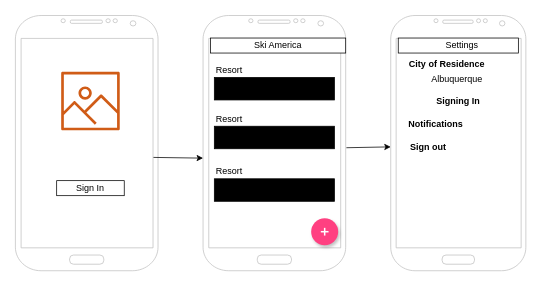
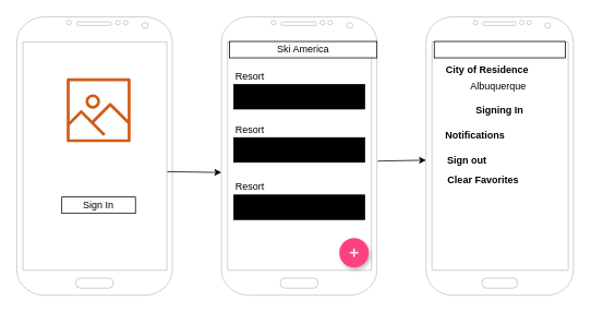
  <mxCell id="0" />
  <mxCell id="1" parent="0" />
  <mxCell id="2" value="" style="verticalLabelPosition=bottom;verticalAlign=top;html=1;shadow=0;dashed=0;strokeWidth=1;shape=mxgraph.android.phone2;fillColor=#ffffff;strokeColor=#c0c0c0;" parent="1" vertex="1"><mxGeometry width="190" height="340" as="geometry" x="20" y="20" /></mxCell>
  <mxCell id="3" value="" style="verticalLabelPosition=bottom;verticalAlign=top;html=1;shadow=0;dashed=0;strokeWidth=1;shape=mxgraph.android.phone2;fillColor=#ffffff;strokeColor=#c0c0c0;" parent="1" vertex="1"><mxGeometry x="270" width="190" height="340" as="geometry" y="20" /></mxCell>
  <mxCell id="4" value="" style="verticalLabelPosition=bottom;verticalAlign=top;html=1;shadow=0;dashed=0;strokeWidth=1;shape=mxgraph.android.phone2;fillColor=#ffffff;strokeColor=#c0c0c0;" parent="1" vertex="1"><mxGeometry x="520" width="180" height="340" as="geometry" y="20" /></mxCell>
  <mxCell id="5" value="" style="rounded=0;whiteSpace=wrap;html=1;" parent="1" vertex="1"><mxGeometry x="530" y="50" width="160" height="20" as="geometry" /></mxCell>
- <mxCell id="6" value="Settings" style="text;html=1;strokeColor=none;fillColor=none;align=center;verticalAlign=middle;whiteSpace=wrap;rounded=0;" parent="1" vertex="1"><mxGeometry x="570" y="50" width="90" height="20" as="geometry" /></mxCell>
  <mxCell id="7" value="&lt;b&gt;City of Residence&lt;/b&gt;" style="text;html=1;strokeColor=none;fillColor=none;align=center;verticalAlign=middle;whiteSpace=wrap;rounded=0;" parent="1" vertex="1"><mxGeometry x="530" y="75" width="130" height="20" as="geometry" /></mxCell>
  <mxCell id="8" value="Albuquerque&amp;nbsp;" style="text;html=1;strokeColor=none;fillColor=none;align=center;verticalAlign=middle;whiteSpace=wrap;rounded=0;" parent="1" vertex="1"><mxGeometry x="590" y="95" width="40" height="20" as="geometry" /></mxCell>
  <mxCell id="9" value="&lt;b&gt;Signing In&lt;/b&gt;" style="text;html=1;strokeColor=none;fillColor=none;align=center;verticalAlign=middle;whiteSpace=wrap;rounded=0;" parent="1" vertex="1"><mxGeometry x="575" y="125" width="70" height="20" as="geometry" /></mxCell>
  <mxCell id="10" value="&lt;b&gt;Notifications&lt;/b&gt;" style="text;html=1;strokeColor=none;fillColor=none;align=center;verticalAlign=middle;whiteSpace=wrap;rounded=0;" parent="1" vertex="1"><mxGeometry x="560" y="155" width="40" height="20" as="geometry" /></mxCell>
  <mxCell id="11" value="&lt;b&gt;Sign out&lt;/b&gt;" style="text;html=1;strokeColor=none;fillColor=none;align=center;verticalAlign=middle;whiteSpace=wrap;rounded=0;direction=west;" parent="1" vertex="1"><mxGeometry x="535" y="185" width="70" height="20" as="geometry" /></mxCell>
+ <mxCell id="12" value="&lt;b&gt;Clear Favorites&lt;/b&gt;" style="text;html=1;strokeColor=none;fillColor=none;align=center;verticalAlign=middle;whiteSpace=wrap;rounded=0;" parent="1" vertex="1"><mxGeometry x="540" y="210" width="100" height="20" as="geometry" /></mxCell>
  <mxCell id="13" value="Resort" style="text;html=1;strokeColor=none;fillColor=none;align=center;verticalAlign=middle;whiteSpace=wrap;rounded=0;" vertex="1" parent="1"><mxGeometry x="285" y="82.5" width="40" height="20" as="geometry" /></mxCell>
  <mxCell id="14" value="" style="rounded=0;whiteSpace=wrap;html=1;fillColor=#000000;" vertex="1" parent="1"><mxGeometry x="285" y="102.5" width="160" height="30" as="geometry" /></mxCell>
  <mxCell id="15" value="Resort" style="text;html=1;strokeColor=none;fillColor=none;align=center;verticalAlign=middle;whiteSpace=wrap;rounded=0;" vertex="1" parent="1"><mxGeometry x="285" y="147.5" width="40" height="20" as="geometry" /></mxCell>
  <mxCell id="16" value="" style="rounded=0;whiteSpace=wrap;html=1;fillColor=#000000;" vertex="1" parent="1"><mxGeometry x="285" y="167.5" width="160" height="30" as="geometry" /></mxCell>
  <mxCell id="17" value="Resort" style="text;html=1;strokeColor=none;fillColor=none;align=center;verticalAlign=middle;whiteSpace=wrap;rounded=0;" vertex="1" parent="1"><mxGeometry x="285" y="217.5" width="40" height="20" as="geometry" /></mxCell>
  <mxCell id="18" value="" style="rounded=0;whiteSpace=wrap;html=1;fillColor=#000000;" vertex="1" parent="1"><mxGeometry x="285" y="237.5" width="160" height="30" as="geometry" /></mxCell>
  <mxCell id="19" value="" style="rounded=0;whiteSpace=wrap;html=1;" vertex="1" parent="1"><mxGeometry x="280" y="50" width="180" height="20" as="geometry" /></mxCell>
  <mxCell id="20" value="Ski America" style="text;html=1;strokeColor=none;fillColor=none;align=center;verticalAlign=middle;whiteSpace=wrap;rounded=0;" vertex="1" parent="1"><mxGeometry x="325" y="50" width="90" height="20" as="geometry" /></mxCell>
  <mxCell id="21" value="" style="outlineConnect=0;fontColor=#232F3E;gradientColor=none;fillColor=#D05C17;strokeColor=none;dashed=0;verticalLabelPosition=bottom;verticalAlign=top;align=center;html=1;fontSize=12;fontStyle=0;aspect=fixed;pointerEvents=1;shape=mxgraph.aws4.container_registry_image;" vertex="1" parent="1"><mxGeometry x="81" y="95" width="78" height="78" as="geometry" /></mxCell>
  <mxCell id="22" value="" style="rounded=0;whiteSpace=wrap;html=1;" vertex="1" parent="1"><mxGeometry x="75" y="240" width="90" height="20" as="geometry" /></mxCell>
  <mxCell id="23" value="Sign In" style="text;html=1;strokeColor=none;fillColor=none;align=center;verticalAlign=middle;whiteSpace=wrap;rounded=0;" vertex="1" parent="1"><mxGeometry x="90" y="240" width="60" height="20" as="geometry" /></mxCell>
  <mxCell id="24" value="" style="shape=ellipse;fillColor=#FF4081;strokeColor=none;shadow=1;aspect=fixed;" vertex="1" parent="1"><mxGeometry x="414" y="290" width="36" height="36" as="geometry" /></mxCell>
  <mxCell id="25" value="" style="dashed=0;html=1;shape=mxgraph.gmdl.plus;strokeColor=#ffffff;strokeWidth=2;shadow=0;" vertex="1" parent="24"><mxGeometry x="12.857" y="12.857" width="10.286" height="10.286" as="geometry" /></mxCell>
  <mxCell id="26" value="" style="endArrow=classic;html=1;exitX=0.968;exitY=0.556;exitDx=0;exitDy=0;exitPerimeter=0;" edge="1" parent="1" source="2"><mxGeometry width="50" height="50" relative="1" as="geometry"><mxPoint x="220" y="260" as="sourcePoint" /><mxPoint x="270" y="210" as="targetPoint" /></mxGeometry></mxCell>
  <mxCell id="27" value="" style="endArrow=classic;html=1;exitX=1.005;exitY=0.518;exitDx=0;exitDy=0;exitPerimeter=0;" edge="1" parent="1" source="3"><mxGeometry width="50" height="50" relative="1" as="geometry"><mxPoint x="470" y="245" as="sourcePoint" /><mxPoint x="520" y="195" as="targetPoint" /></mxGeometry></mxCell>
